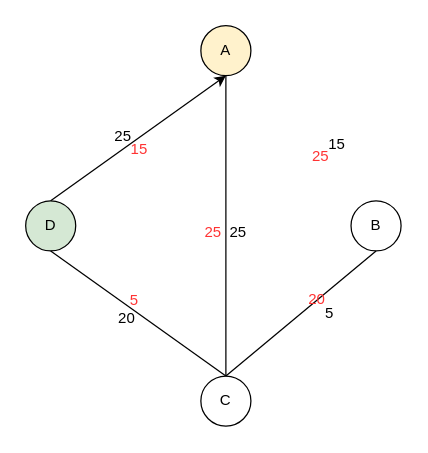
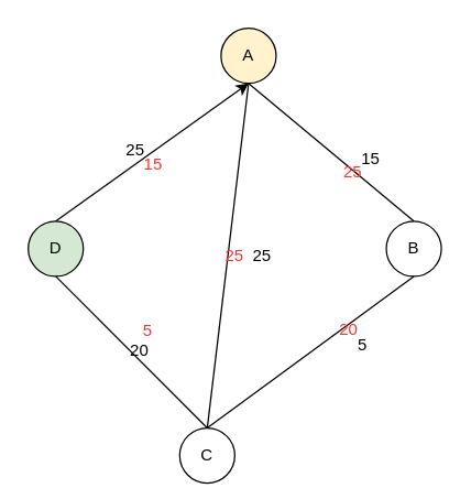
  <mxCell id="0" />
  <mxCell id="1" parent="0" />
  <mxCell id="2" value="A" style="ellipse;whiteSpace=wrap;html=1;fillColor=#fff2cc;" vertex="1" parent="1"><mxGeometry x="160" y="20" width="40" height="40" as="geometry" /></mxCell>
  <mxCell id="3" value="B" style="ellipse;whiteSpace=wrap;html=1;" vertex="1" parent="1"><mxGeometry x="280" y="160" width="40" height="40" as="geometry" /></mxCell>
- <mxCell id="4" value="C" style="ellipse;whiteSpace=wrap;html=1;" vertex="1" parent="1"><mxGeometry x="160" y="300" width="40" height="40" as="geometry" /></mxCell>
+ <mxCell id="4" value="C" style="ellipse;whiteSpace=wrap;html=1;" vertex="1" parent="1"><mxGeometry x="130" y="310" width="40" height="40" as="geometry" /></mxCell>
  <mxCell id="5" value="D" style="ellipse;whiteSpace=wrap;html=1;fillColor=#d5e8d4;" vertex="1" parent="1"><mxGeometry x="20" y="160" width="40" height="40" as="geometry" /></mxCell>
+ <mxCell id="6" value="" style="endArrow=none;html=1;rounded=0;exitX=0.5;exitY=1;exitDx=0;exitDy=0;entryX=0.5;entryY=0;entryDx=0;entryDy=0;" edge="1" parent="1" source="2" target="3"><mxGeometry width="50" height="50" relative="1" as="geometry"><mxPoint x="160" y="200" as="sourcePoint" /><mxPoint x="210" y="150" as="targetPoint" /></mxGeometry></mxCell>
  <mxCell id="7" value="" style="endArrow=none;html=1;rounded=0;exitX=0.5;exitY=0;exitDx=0;exitDy=0;entryX=0.5;entryY=1;entryDx=0;entryDy=0;" edge="1" parent="1" source="4" target="3"><mxGeometry width="50" height="50" relative="1" as="geometry"><mxPoint x="204" y="124" as="sourcePoint" /><mxPoint x="256" y="176" as="targetPoint" /></mxGeometry></mxCell>
  <mxCell id="8" value="" style="endArrow=none;html=1;rounded=0;exitX=0.5;exitY=1;exitDx=0;exitDy=0;entryX=0.5;entryY=0;entryDx=0;entryDy=0;" edge="1" parent="1" source="5" target="4"><mxGeometry width="50" height="50" relative="1" as="geometry"><mxPoint x="214" y="134" as="sourcePoint" /><mxPoint x="266" y="186" as="targetPoint" /></mxGeometry></mxCell>
  <mxCell id="9" value="" style="endArrow=classic;html=1;rounded=0;exitX=0.5;exitY=0;exitDx=0;exitDy=0;entryX=0.5;entryY=1;entryDx=0;entryDy=0;" edge="1" parent="1" source="5" target="2"><mxGeometry width="50" height="50" relative="1" as="geometry"><mxPoint x="160" y="200" as="sourcePoint" /><mxPoint x="210" y="150" as="targetPoint" /></mxGeometry></mxCell>
  <mxCell id="10" value="25" style="text;html=1;strokeColor=none;fillColor=none;align=center;verticalAlign=middle;whiteSpace=wrap;rounded=0;" vertex="1" parent="1"><mxGeometry x="68" y="94" width="60" height="30" as="geometry" /></mxCell>
  <mxCell id="11" value="15" style="text;html=1;strokeColor=none;fillColor=none;align=center;verticalAlign=middle;whiteSpace=wrap;rounded=0;" vertex="1" parent="1"><mxGeometry x="239" y="100" width="60" height="30" as="geometry" /></mxCell>
  <mxCell id="12" value="5" style="text;html=1;strokeColor=none;fillColor=none;align=center;verticalAlign=middle;whiteSpace=wrap;rounded=0;" vertex="1" parent="1"><mxGeometry x="233" y="235" width="60" height="30" as="geometry" /></mxCell>
  <mxCell id="13" value="20" style="text;html=1;strokeColor=none;fillColor=none;align=center;verticalAlign=middle;whiteSpace=wrap;rounded=0;" vertex="1" parent="1"><mxGeometry x="71" y="239" width="60" height="30" as="geometry" /></mxCell>
  <mxCell id="14" value="&lt;font color=&quot;#ff3333&quot;&gt;15&lt;/font&gt;" style="text;html=1;strokeColor=none;fillColor=none;align=center;verticalAlign=middle;whiteSpace=wrap;rounded=0;" vertex="1" parent="1"><mxGeometry x="81" y="104" width="60" height="30" as="geometry" /></mxCell>
  <mxCell id="15" value="&lt;font color=&quot;#ff3333&quot;&gt;5&lt;/font&gt;" style="text;html=1;strokeColor=none;fillColor=none;align=center;verticalAlign=middle;whiteSpace=wrap;rounded=0;" vertex="1" parent="1"><mxGeometry x="77" y="225" width="60" height="30" as="geometry" /></mxCell>
  <mxCell id="16" value="&lt;font color=&quot;#ff3333&quot;&gt;25&lt;/font&gt;" style="text;html=1;strokeColor=none;fillColor=none;align=center;verticalAlign=middle;whiteSpace=wrap;rounded=0;" vertex="1" parent="1"><mxGeometry x="226" y="110" width="60" height="30" as="geometry" /></mxCell>
  <mxCell id="17" value="&lt;font color=&quot;#ff3333&quot;&gt;20&lt;/font&gt;" style="text;html=1;strokeColor=none;fillColor=none;align=center;verticalAlign=middle;whiteSpace=wrap;rounded=0;" vertex="1" parent="1"><mxGeometry x="223" y="224" width="60" height="30" as="geometry" /></mxCell>
  <mxCell id="18" value="" style="endArrow=none;html=1;rounded=0;exitX=0.5;exitY=0;exitDx=0;exitDy=0;entryX=0.5;entryY=1;entryDx=0;entryDy=0;" edge="1" parent="1" source="4" target="2"><mxGeometry width="50" height="50" relative="1" as="geometry"><mxPoint x="120" y="180" as="sourcePoint" /><mxPoint x="170" y="130" as="targetPoint" /></mxGeometry></mxCell>
  <mxCell id="19" value="&lt;font color=&quot;#ff3333&quot;&gt;25&lt;/font&gt;" style="text;html=1;strokeColor=none;fillColor=none;align=center;verticalAlign=middle;whiteSpace=wrap;rounded=0;" vertex="1" parent="1"><mxGeometry x="140" y="170" width="60" height="30" as="geometry" /></mxCell>
  <mxCell id="20" value="25" style="text;html=1;strokeColor=none;fillColor=none;align=center;verticalAlign=middle;whiteSpace=wrap;rounded=0;" vertex="1" parent="1"><mxGeometry x="160" y="170" width="60" height="30" as="geometry" /></mxCell>
